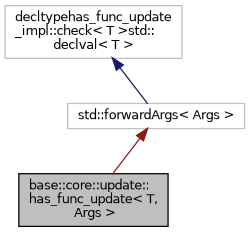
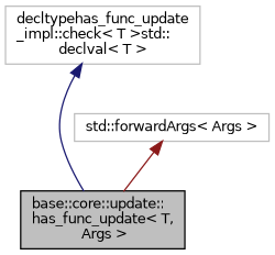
  digraph {
    rankdir=TB
    node [color=grey75 fillcolor=white fontname=Helvetica fontsize=10 shape=record style=filled]
    edge [dir=back fontname=Helvetica fontsize=10 labelfontname=Helvetica labelfontsize=10 style=solid]
    n1 [color=black fillcolor=grey75 fontcolor=black height=0.2 label="base::core::update::\lhas_func_update\< T,\l Args \>" width=0.4]
    n2 [height=0.2 label="decltypehas_func_update\l_impl::check\< T \>std::\ldeclval\< T \>" width=0.4]
    n3 [height=0.2 label="std::forwardArgs\< Args \>" width=0.4]
-   n2 -> n3 [color=midnightblue]
+   n2 -> n1 [color=midnightblue]
    n3 -> n1 [color=firebrick4]
  }
